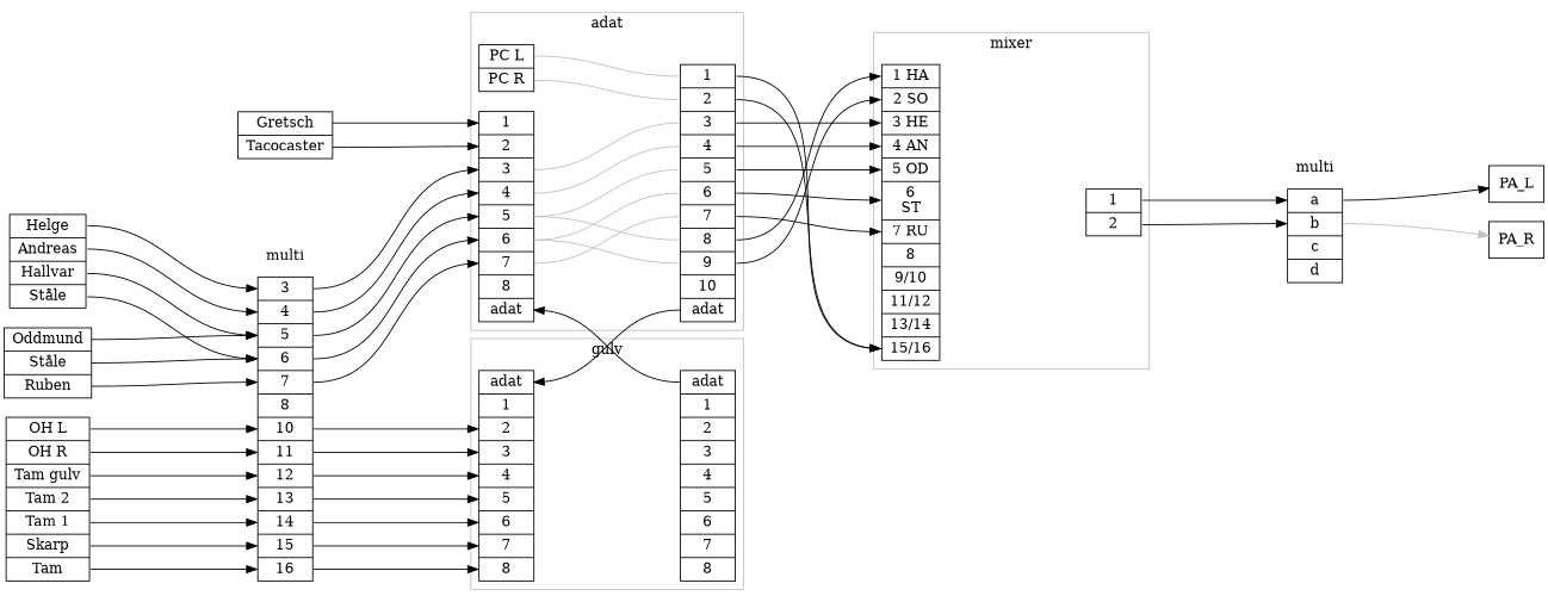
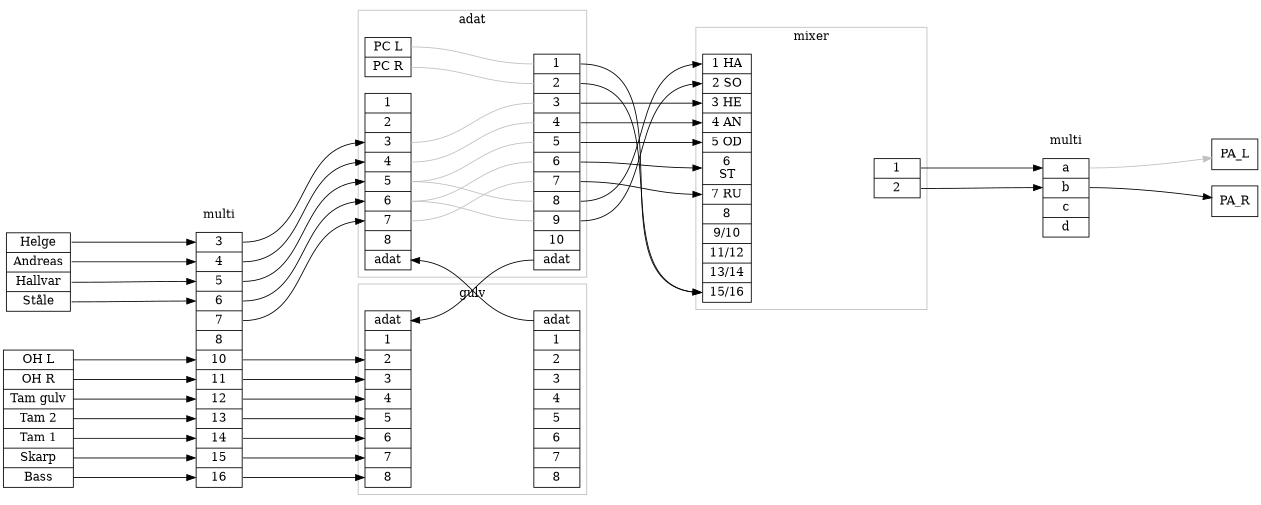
  digraph {
    rankdir=LR
    ranksep=2
    splines=true
    node [shape=record]
    edge [headport=5 tailport=5]
    n1 [label="<3>3|<4>4|<5>5|<6>6|<7>7|<8>8|<10>10|<11>11|<12>12|<13>13|<14>14|<15>15|<16>16"]
    n2 [label="<a>a|<b>b|<c>c|<d>d"]
    n3 [label="<l>PC L|<r> PC R"]
    n4 [label="<1>1|<2>2|<3>3|<4>4|<5>5|<6>6|<7>7|<8>8|<adat>adat"]
    n5 [label="<1>1|<2>2|<3>3|<4>4|<5>5|<6>6|<7>7|<8>8|<9>9|<10>10|<adat>adat"]
    n6 [label="<adat>adat|<1>1|<2>2|<3>3|<4>4|<5>5|<6>6|<7>7|<8>8"]
    n7 [label="<adat>adat|<1>1|<2>2|<3>3|<4>4|<5>5|<6>6|<7>7|<8>8"]
    n8 [label="<1>1 HA|<2>2 SO|<3>3 HE|<4>4 AN|<5>5 OD|<6>6\n		ST|<7>7 RU|<8>8|<910>9/10|<1112>11/12|<1314>13/14|<1516>15/16"]
    n9 [label="<1>1|<2>2"]
    PA_L
    PA_R
    n12 [label="<helge>Helge|<andreas>Andreas|<hallvar>Hallvar|<sondre>Ståle"]
-   n13 [label="<oddmund>Oddmund|<stale>Ståle|<ruben>Ruben"]
-   n14 [label="<gretsch>Gretsch|<taco>Tacocaster"]
-   n15 [label="<oh_l>OH L|<oh_r>OH R|<tam_gulv>Tam gulv|<tam_2>Tam 2|<tam_1>Tam 1|<skarp>Skarp|<bass>Tam"]
+   n15 [label="<oh_l>OH L|<oh_r>OH R|<tam_gulv>Tam gulv|<tam_2>Tam 2|<tam_1>Tam 1|<skarp>Skarp|<bass>Bass"]
    subgraph cluster_1 {
      color=none
      label=multi
      n1
    }
    subgraph cluster_2 {
      color=none
      label=multi
      n2
    }
    subgraph cluster_3 {
      color=grey
      label=adat
      ranksep=1
      subgraph sub_4 {
        color=grey
        label=scarlett
        rank=source
        ranksep=1
        n3
        n4
      }
      subgraph sub_5 {
        color=grey
        label=scarlett
        rank=sink
        ranksep=1
        n5
      }
    }
    subgraph cluster_6 {
      color=grey
      label=gulv
      ranksep=1
      subgraph sub_7 {
        color=grey
        label=octopre
        rank=source
        ranksep=1
        n6
      }
      subgraph sub_8 {
        color=grey
        label=octopre
        rank=sink
        ranksep=1
        n7
      }
    }
    subgraph cluster_9 {
      color=grey
      label=mixer
      subgraph sub_10 {
        color=grey
        label=mixer
        rank=source
        n8
      }
      subgraph sub_11 {
        color=grey
        label=mixer
        rank=sink
        n9
      }
    }
    n1 -> n4 [headport=7 tailport=7]
    n1 -> n4 [headport=3 tailport=3]
    n1 -> n4 [headport=4 tailport=4]
    n1 -> n4
    n1 -> n4 [headport=6 tailport=6]
    n1 -> n6 [headport=2 tailport=10]
    n1 -> n6 [headport=3 tailport=11]
    n1 -> n6 [headport=4 tailport=12]
    n1 -> n6 [tailport=13]
    n1 -> n6 [headport=6 tailport=14]
    n1 -> n6 [headport=7 tailport=15]
    n1 -> n6 [headport=8 tailport=16]
-   n2 -> PA_L [tailport=a]
-   n2 -> PA_R [tailport=b color=grey]
+   n2 -> PA_L [tailport=a color=grey]
+   n2 -> PA_R [tailport=b]
    n3 -> n5 [arrowhead=none color=grey headport=1 tailport=l]
    n3 -> n5 [arrowhead=none color=grey headport=2 tailport=r]
    n4 -> n5 [arrowhead=none color=grey headport=3 tailport=3]
    n4 -> n5 [arrowhead=none color=grey headport=4 tailport=4]
    n4 -> n5 [arrowhead=none color=grey]
    n4 -> n5 [arrowhead=none color=grey headport=6 tailport=6]
    n4 -> n5 [arrowhead=none color=grey headport=7 tailport=7]
    n4 -> n5 [arrowhead=none color=grey headport=8]
    n4 -> n5 [arrowhead=none color=grey headport=9 tailport=6]
    n5 -> n6 [headport=adat tailport=adat]
    n5 -> n8 [headport=1516 tailport=1]
    n5 -> n8 [headport=1516 tailport=2]
    n5 -> n8 [headport=3 tailport=3]
    n5 -> n8 [headport=4 tailport=4]
    n5 -> n8
    n5 -> n8 [headport=6 tailport=6]
    n5 -> n8 [headport=7 tailport=7]
    n5 -> n8 [headport=1 tailport=8]
    n5 -> n8 [headport=2 tailport=9]
    n7 -> n4 [headport=adat tailport=adat]
    n9 -> n2 [headport=a tailport=1]
    n9 -> n2 [headport=b tailport=2]
    n12 -> n1 [headport=3 tailport=helge]
    n12 -> n1 [headport=4 tailport=andreas]
    n12 -> n1 [tailport=hallvar]
    n12 -> n1 [headport=6 tailport=sondre]
-   n13 -> n1 [tailport=oddmund]
-   n13 -> n1 [headport=6 tailport=stale]
-   n13 -> n1 [headport=7 tailport=ruben]
-   n14 -> n4 [headport=1 tailport=gretsch]
-   n14 -> n4 [headport=2 tailport=taco]
    n15 -> n1 [headport=10 tailport=oh_l]
    n15 -> n1 [headport=11 tailport=oh_r]
    n15 -> n1 [headport=12 tailport=tam_gulv]
    n15 -> n1 [headport=13 tailport=tam_2]
    n15 -> n1 [headport=14 tailport=tam_1]
    n15 -> n1 [headport=15 tailport=skarp]
    n15 -> n1 [headport=16 tailport=bass]
  }
